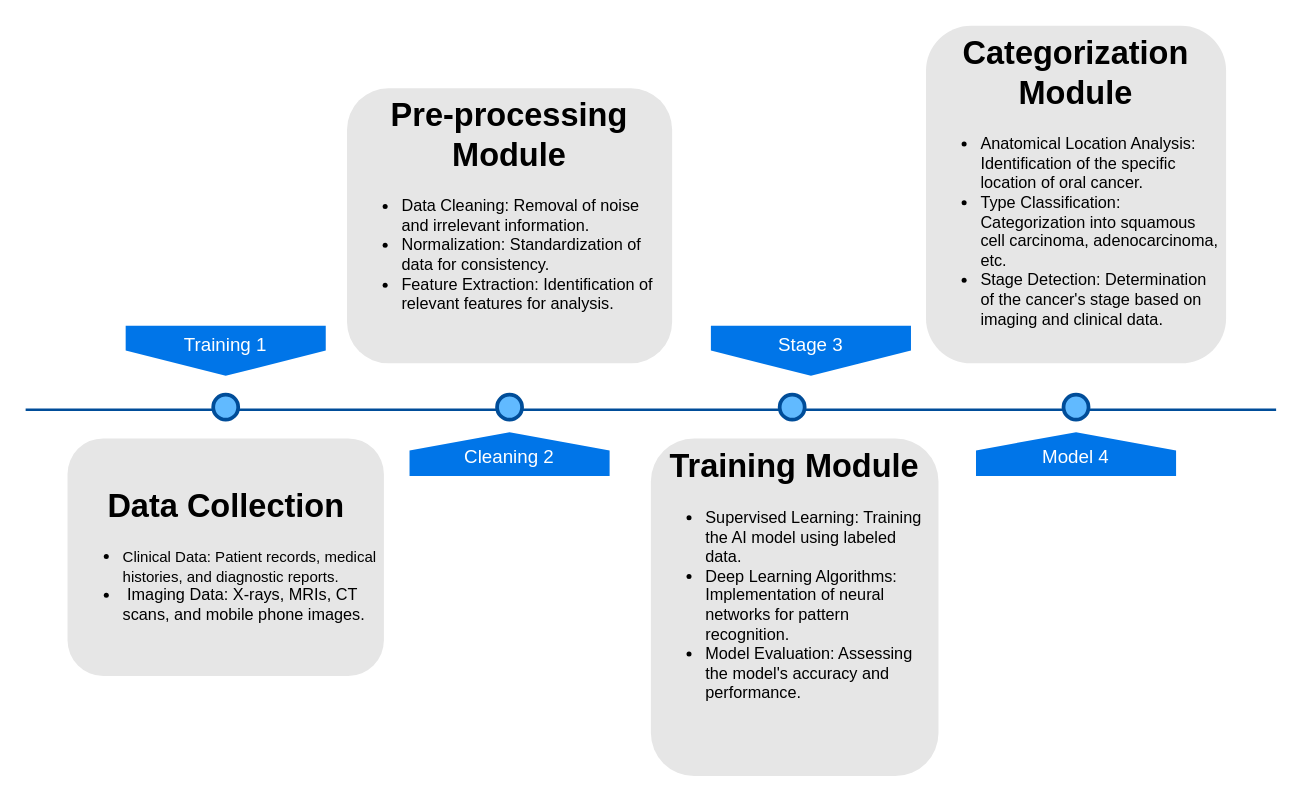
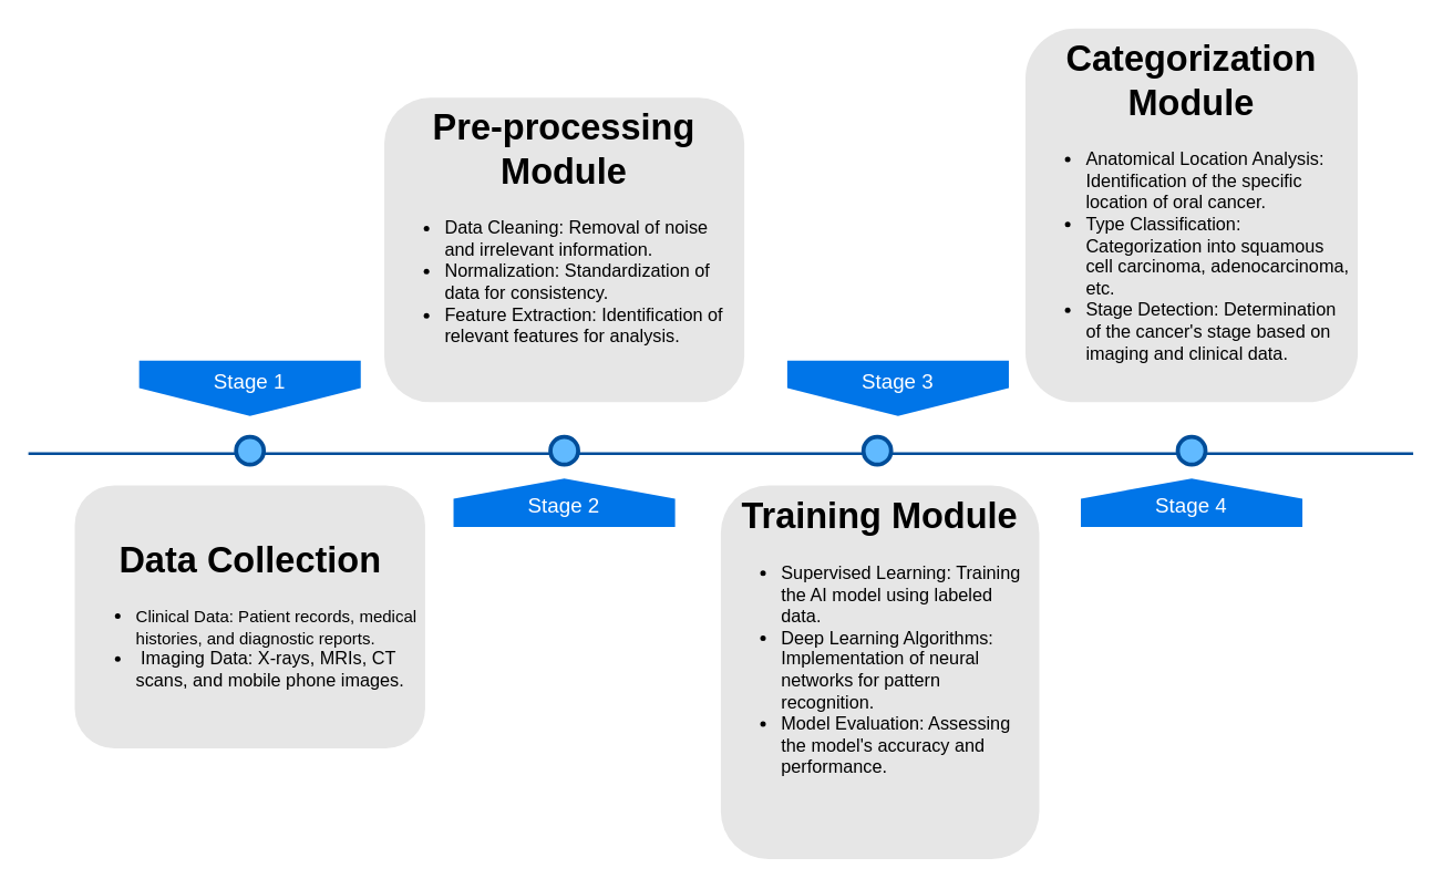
  <mxCell id="0" />
  <mxCell id="1" parent="0" />
  <mxCell id="2" value="" style="line;strokeWidth=2;html=1;fillColor=none;fontSize=28;fontColor=#004D99;strokeColor=#004D99;" parent="1" vertex="1"><mxGeometry x="20" y="322" width="1000" height="10" as="geometry" /></mxCell>
- <mxCell id="3" value="Training 1" style="shape=offPageConnector;whiteSpace=wrap;html=1;fillColor=#0075E8;fontSize=15;fontColor=#FFFFFF;size=0.509;verticalAlign=top;strokeColor=none;" parent="1" vertex="1"><mxGeometry x="100" y="260" width="160" height="40" as="geometry" /></mxCell>
+ <mxCell id="3" value="Stage 1" style="shape=offPageConnector;whiteSpace=wrap;html=1;fillColor=#0075E8;fontSize=15;fontColor=#FFFFFF;size=0.509;verticalAlign=top;strokeColor=none;" parent="1" vertex="1"><mxGeometry x="100" y="260" width="160" height="40" as="geometry" /></mxCell>
  <mxCell id="4" value="&lt;span&gt;Stage 3&lt;/span&gt;" style="shape=offPageConnector;whiteSpace=wrap;html=1;fillColor=#0075E8;fontSize=15;fontColor=#FFFFFF;size=0.509;verticalAlign=top;strokeColor=none;" parent="1" vertex="1"><mxGeometry x="568" y="260" width="160" height="40" as="geometry" /></mxCell>
- <mxCell id="5" value="&lt;span&gt;Cleaning 2&lt;/span&gt;" style="shape=offPageConnector;whiteSpace=wrap;html=1;fillColor=#0075E8;fontSize=15;fontColor=#FFFFFF;size=0.418;flipV=1;verticalAlign=bottom;strokeColor=none;spacingBottom=4;" parent="1" vertex="1"><mxGeometry x="327" y="345" width="160" height="35" as="geometry" /></mxCell>
- <mxCell id="6" value="&lt;span&gt;Model 4&lt;/span&gt;" style="shape=offPageConnector;whiteSpace=wrap;html=1;fillColor=#0075E8;fontSize=15;fontColor=#FFFFFF;size=0.418;flipV=1;verticalAlign=bottom;strokeColor=none;spacingBottom=4;" parent="1" vertex="1"><mxGeometry x="780" y="345" width="160" height="35" as="geometry" /></mxCell>
+ <mxCell id="5" value="&lt;span&gt;Stage 2&lt;/span&gt;" style="shape=offPageConnector;whiteSpace=wrap;html=1;fillColor=#0075E8;fontSize=15;fontColor=#FFFFFF;size=0.418;flipV=1;verticalAlign=bottom;strokeColor=none;spacingBottom=4;" parent="1" vertex="1"><mxGeometry x="327" y="345" width="160" height="35" as="geometry" /></mxCell>
+ <mxCell id="6" value="&lt;span&gt;Stage 4&lt;/span&gt;" style="shape=offPageConnector;whiteSpace=wrap;html=1;fillColor=#0075E8;fontSize=15;fontColor=#FFFFFF;size=0.418;flipV=1;verticalAlign=bottom;strokeColor=none;spacingBottom=4;" parent="1" vertex="1"><mxGeometry x="780" y="345" width="160" height="35" as="geometry" /></mxCell>
  <mxCell id="7" value="" style="ellipse;whiteSpace=wrap;html=1;fillColor=#61BAFF;fontSize=28;fontColor=#004D99;strokeWidth=3;strokeColor=#004D99;" parent="1" vertex="1"><mxGeometry x="170" y="315" width="20" height="20" as="geometry" /></mxCell>
  <mxCell id="8" value="" style="ellipse;whiteSpace=wrap;html=1;fillColor=#61BAFF;fontSize=28;fontColor=#004D99;strokeWidth=3;strokeColor=#004D99;" parent="1" vertex="1"><mxGeometry x="397" y="315" width="20" height="20" as="geometry" /></mxCell>
  <mxCell id="9" value="" style="ellipse;whiteSpace=wrap;html=1;fillColor=#61BAFF;fontSize=28;fontColor=#004D99;strokeWidth=3;strokeColor=#004D99;" parent="1" vertex="1"><mxGeometry x="623" y="315" width="20" height="20" as="geometry" /></mxCell>
  <mxCell id="10" value="" style="ellipse;whiteSpace=wrap;html=1;fillColor=#61BAFF;fontSize=28;fontColor=#004D99;strokeWidth=3;strokeColor=#004D99;" parent="1" vertex="1"><mxGeometry x="850" y="315" width="20" height="20" as="geometry" /></mxCell>
  <mxCell id="11" value="&lt;b&gt;&lt;br&gt;&lt;br&gt;&lt;/b&gt;&lt;h1 style=&quot;border-color: var(--border-color);&quot;&gt;Data Collection&lt;/h1&gt;&lt;ul&gt;&lt;li style=&quot;text-align: left;&quot;&gt;&lt;span style=&quot;font-size: 12px; background-color: initial;&quot;&gt;Clinical Data: Patient records, medical histories, and diagnostic reports.&lt;/span&gt;&lt;/li&gt;&lt;li style=&quot;text-align: left;&quot;&gt;&amp;nbsp;Imaging Data: X-rays, MRIs, CT scans, and mobile phone images.&lt;/li&gt;&lt;/ul&gt;" style="text;html=1;spacing=5;spacingTop=-20;whiteSpace=wrap;overflow=hidden;strokeColor=none;strokeWidth=3;fillColor=#E6E6E6;fontSize=13;fontColor=#000000;align=center;rounded=1;" parent="1" vertex="1"><mxGeometry x="53.5" y="350" width="253" height="190" as="geometry" /></mxCell>
  <mxCell id="12" value="&lt;h1&gt;Pre-processing Module&lt;br&gt;&lt;/h1&gt;&lt;p&gt;&lt;/p&gt;&lt;ul&gt;&lt;li style=&quot;text-align: left;&quot;&gt;Data Cleaning: Removal of noise and irrelevant information.&amp;nbsp;&lt;/li&gt;&lt;li style=&quot;text-align: left;&quot;&gt;Normalization: Standardization of data for consistency.&amp;nbsp;&lt;/li&gt;&lt;li style=&quot;text-align: left;&quot;&gt;Feature Extraction: Identification of relevant features for analysis.&lt;/li&gt;&lt;/ul&gt;&lt;p&gt;&lt;/p&gt;" style="text;html=1;spacing=5;spacingTop=-20;whiteSpace=wrap;overflow=hidden;strokeColor=none;strokeWidth=3;fillColor=#E6E6E6;fontSize=13;fontColor=#000000;align=center;rounded=1;" parent="1" vertex="1"><mxGeometry x="277" y="70" width="260" height="220" as="geometry" /></mxCell>
  <mxCell id="13" value="&lt;h1&gt;Training Module&lt;span style=&quot;background-color: initial; font-size: 13px; font-weight: normal;&quot;&gt;&lt;br&gt;&lt;/span&gt;&lt;/h1&gt;&lt;div style=&quot;&quot;&gt;&lt;ul style=&quot;line-height: 120%;&quot;&gt;&lt;li style=&quot;text-align: left;&quot;&gt;&lt;span style=&quot;background-color: initial;&quot;&gt;Supervised Learning: Training the AI model using labeled data.&amp;nbsp;&lt;/span&gt;&lt;/li&gt;&lt;li style=&quot;text-align: left;&quot;&gt;&lt;span style=&quot;background-color: initial;&quot;&gt;Deep Learning Algorithms: Implementation of neural networks for pattern recognition.&amp;nbsp;&lt;/span&gt;&lt;/li&gt;&lt;li style=&quot;text-align: left;&quot;&gt;&lt;span style=&quot;background-color: initial;&quot;&gt;Model Evaluation: Assessing the model's accuracy and performance.&lt;/span&gt;&lt;/li&gt;&lt;/ul&gt;&lt;/div&gt;" style="text;html=1;spacing=5;spacingTop=-20;whiteSpace=wrap;overflow=hidden;strokeColor=none;strokeWidth=3;fillColor=#E6E6E6;fontSize=13;fontColor=#000000;align=center;rounded=1;" parent="1" vertex="1"><mxGeometry x="520" y="350" width="230" height="270" as="geometry" /></mxCell>
  <mxCell id="14" value="&lt;h1&gt;Categorization Module&lt;br&gt;&lt;/h1&gt;&lt;p&gt;&lt;/p&gt;&lt;ul&gt;&lt;li style=&quot;text-align: left;&quot;&gt;Anatomical Location Analysis: Identification of the specific location of oral cancer.&amp;nbsp;&lt;/li&gt;&lt;li style=&quot;text-align: left;&quot;&gt;Type Classification: Categorization into squamous cell carcinoma, adenocarcinoma, etc.&amp;nbsp;&lt;/li&gt;&lt;li style=&quot;text-align: left;&quot;&gt;Stage Detection: Determination of the cancer's stage based on imaging and clinical data.&lt;/li&gt;&lt;/ul&gt;&lt;p&gt;&lt;/p&gt;" style="text;html=1;spacing=5;spacingTop=-20;whiteSpace=wrap;overflow=hidden;strokeColor=none;strokeWidth=3;fillColor=#E6E6E6;fontSize=13;fontColor=#000000;align=center;rounded=1;" parent="1" vertex="1"><mxGeometry x="740" y="20" width="240" height="270" as="geometry" /></mxCell>
